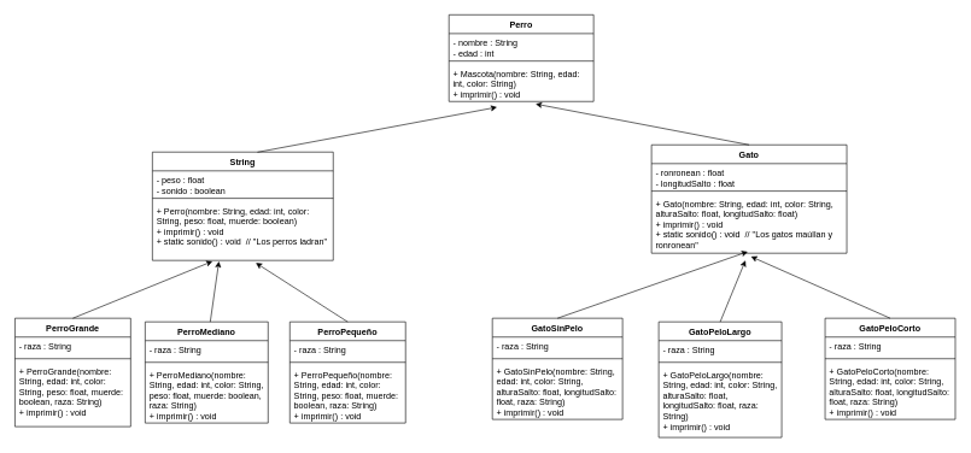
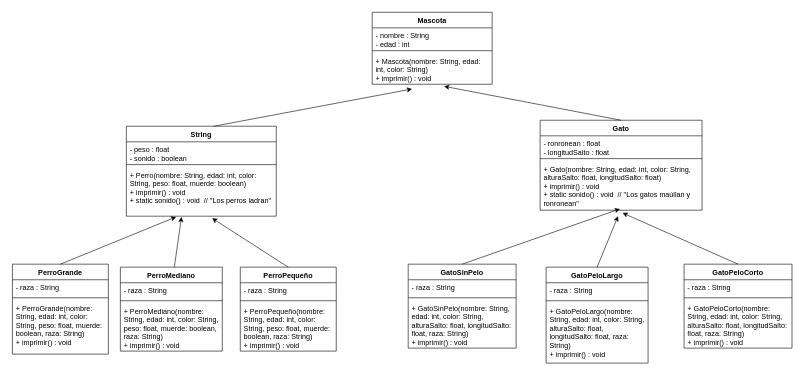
  <mxCell id="0" />
  <mxCell id="1" parent="0" />
- <mxCell id="2" value="Perro" style="swimlane;fontStyle=1;align=center;verticalAlign=top;childLayout=stackLayout;horizontal=1;startSize=26;horizontalStack=0;resizeParent=1;resizeParentMax=0;resizeLast=0;collapsible=1;marginBottom=0;whiteSpace=wrap;html=1;" vertex="1" parent="1"><mxGeometry x="620" y="20" width="200" height="120" as="geometry" /></mxCell>
+ <mxCell id="2" value="Mascota" style="swimlane;fontStyle=1;align=center;verticalAlign=top;childLayout=stackLayout;horizontal=1;startSize=26;horizontalStack=0;resizeParent=1;resizeParentMax=0;resizeLast=0;collapsible=1;marginBottom=0;whiteSpace=wrap;html=1;" vertex="1" parent="1"><mxGeometry x="620" y="20" width="200" height="120" as="geometry" /></mxCell>
  <mxCell id="3" value="&lt;div&gt;- nombre : String&amp;nbsp;&amp;nbsp;&lt;/div&gt;&lt;div&gt;- edad : int&amp;nbsp;&amp;nbsp;&lt;/div&gt;&lt;div&gt;- void : String&amp;nbsp;&amp;nbsp;&lt;/div&gt;&lt;div&gt;&lt;br&gt;&lt;/div&gt;" style="text;strokeColor=none;fillColor=none;align=left;verticalAlign=top;spacingLeft=4;spacingRight=4;overflow=hidden;rotatable=0;points=[[0,0.5],[1,0.5]];portConstraint=eastwest;whiteSpace=wrap;html=1;" vertex="1" parent="2"><mxGeometry y="26" width="200" height="34" as="geometry" /></mxCell>
  <mxCell id="4" value="" style="line;strokeWidth=1;fillColor=none;align=left;verticalAlign=middle;spacingTop=-1;spacingLeft=3;spacingRight=3;rotatable=0;labelPosition=right;points=[];portConstraint=eastwest;strokeColor=inherit;" vertex="1" parent="2"><mxGeometry y="60" width="200" height="8" as="geometry" /></mxCell>
  <mxCell id="5" value="&lt;div&gt;+ Mascota(nombre: String, edad: int, color: String)&amp;nbsp;&amp;nbsp;&lt;/div&gt;&lt;div&gt;+ imprimir() : void&lt;/div&gt;&lt;div&gt;&lt;br&gt;&lt;/div&gt;" style="text;strokeColor=none;fillColor=none;align=left;verticalAlign=top;spacingLeft=4;spacingRight=4;overflow=hidden;rotatable=0;points=[[0,0.5],[1,0.5]];portConstraint=eastwest;whiteSpace=wrap;html=1;" vertex="1" parent="2"><mxGeometry y="68" width="200" height="52" as="geometry" /></mxCell>
  <mxCell id="6" value="String" style="swimlane;fontStyle=1;align=center;verticalAlign=top;childLayout=stackLayout;horizontal=1;startSize=26;horizontalStack=0;resizeParent=1;resizeParentMax=0;resizeLast=0;collapsible=1;marginBottom=0;whiteSpace=wrap;html=1;" vertex="1" parent="1"><mxGeometry x="210" y="210" width="250" height="150" as="geometry" /></mxCell>
  <mxCell id="7" value="&lt;div&gt;- peso : float&amp;nbsp;&amp;nbsp;&lt;/div&gt;&lt;div&gt;- sonido : boolean&amp;nbsp;&amp;nbsp;&lt;/div&gt;&lt;div&gt;&lt;br&gt;&lt;/div&gt;" style="text;strokeColor=none;fillColor=none;align=left;verticalAlign=top;spacingLeft=4;spacingRight=4;overflow=hidden;rotatable=0;points=[[0,0.5],[1,0.5]];portConstraint=eastwest;whiteSpace=wrap;html=1;" vertex="1" parent="6"><mxGeometry y="26" width="250" height="34" as="geometry" /></mxCell>
  <mxCell id="8" value="" style="line;strokeWidth=1;fillColor=none;align=left;verticalAlign=middle;spacingTop=-1;spacingLeft=3;spacingRight=3;rotatable=0;labelPosition=right;points=[];portConstraint=eastwest;strokeColor=inherit;" vertex="1" parent="6"><mxGeometry y="60" width="250" height="8" as="geometry" /></mxCell>
  <mxCell id="9" value="&lt;div&gt;+ Perro(nombre: String, edad: int, color: String, peso: float, muerde: boolean)&amp;nbsp;&amp;nbsp;&lt;/div&gt;&lt;div&gt;+ imprimir() : void&amp;nbsp;&amp;nbsp;&lt;/div&gt;&lt;div&gt;+ static sonido() : void&amp;nbsp; // &quot;Los perros ladran&quot;&lt;/div&gt;&lt;div&gt;&lt;br&gt;&lt;/div&gt;" style="text;strokeColor=none;fillColor=none;align=left;verticalAlign=top;spacingLeft=4;spacingRight=4;overflow=hidden;rotatable=0;points=[[0,0.5],[1,0.5]];portConstraint=eastwest;whiteSpace=wrap;html=1;" vertex="1" parent="6"><mxGeometry y="68" width="250" height="82" as="geometry" /></mxCell>
  <mxCell id="10" value="PerroGrande" style="swimlane;fontStyle=1;align=center;verticalAlign=top;childLayout=stackLayout;horizontal=1;startSize=26;horizontalStack=0;resizeParent=1;resizeParentMax=0;resizeLast=0;collapsible=1;marginBottom=0;whiteSpace=wrap;html=1;" vertex="1" parent="1"><mxGeometry x="20" y="440" width="160" height="150" as="geometry" /></mxCell>
  <mxCell id="11" value="&lt;div&gt;- raza : String&amp;nbsp;&amp;nbsp;&lt;/div&gt;&lt;div&gt;&lt;br&gt;&lt;/div&gt;" style="text;strokeColor=none;fillColor=none;align=left;verticalAlign=top;spacingLeft=4;spacingRight=4;overflow=hidden;rotatable=0;points=[[0,0.5],[1,0.5]];portConstraint=eastwest;whiteSpace=wrap;html=1;" vertex="1" parent="10"><mxGeometry y="26" width="160" height="26" as="geometry" /></mxCell>
  <mxCell id="12" value="" style="line;strokeWidth=1;fillColor=none;align=left;verticalAlign=middle;spacingTop=-1;spacingLeft=3;spacingRight=3;rotatable=0;labelPosition=right;points=[];portConstraint=eastwest;strokeColor=inherit;" vertex="1" parent="10"><mxGeometry y="52" width="160" height="8" as="geometry" /></mxCell>
  <mxCell id="13" value="&lt;div&gt;+ PerroGrande(nombre: String, edad: int, color: String, peso: float, muerde: boolean, raza: String)&amp;nbsp;&amp;nbsp;&lt;/div&gt;&lt;div&gt;+ imprimir() : void&lt;/div&gt;&lt;div&gt;&lt;br&gt;&lt;/div&gt;" style="text;strokeColor=none;fillColor=none;align=left;verticalAlign=top;spacingLeft=4;spacingRight=4;overflow=hidden;rotatable=0;points=[[0,0.5],[1,0.5]];portConstraint=eastwest;whiteSpace=wrap;html=1;" vertex="1" parent="10"><mxGeometry y="60" width="160" height="90" as="geometry" /></mxCell>
  <mxCell id="14" value="PerroMediano" style="swimlane;fontStyle=1;align=center;verticalAlign=top;childLayout=stackLayout;horizontal=1;startSize=26;horizontalStack=0;resizeParent=1;resizeParentMax=0;resizeLast=0;collapsible=1;marginBottom=0;whiteSpace=wrap;html=1;" vertex="1" parent="1"><mxGeometry x="200" y="445" width="170" height="140" as="geometry" /></mxCell>
  <mxCell id="15" value="&lt;div&gt;- raza : String&amp;nbsp;&amp;nbsp;&lt;/div&gt;&lt;div&gt;&lt;br&gt;&lt;/div&gt;" style="text;strokeColor=none;fillColor=none;align=left;verticalAlign=top;spacingLeft=4;spacingRight=4;overflow=hidden;rotatable=0;points=[[0,0.5],[1,0.5]];portConstraint=eastwest;whiteSpace=wrap;html=1;" vertex="1" parent="14"><mxGeometry y="26" width="170" height="26" as="geometry" /></mxCell>
  <mxCell id="16" value="" style="line;strokeWidth=1;fillColor=none;align=left;verticalAlign=middle;spacingTop=-1;spacingLeft=3;spacingRight=3;rotatable=0;labelPosition=right;points=[];portConstraint=eastwest;strokeColor=inherit;" vertex="1" parent="14"><mxGeometry y="52" width="170" height="8" as="geometry" /></mxCell>
  <mxCell id="17" value="&lt;div&gt;+ PerroMediano(nombre: String, edad: int, color: String, peso: float, muerde: boolean, raza: String)&amp;nbsp;&amp;nbsp;&lt;/div&gt;&lt;div&gt;+ imprimir() : void&lt;/div&gt;&lt;div&gt;&lt;br&gt;&lt;/div&gt;" style="text;strokeColor=none;fillColor=none;align=left;verticalAlign=top;spacingLeft=4;spacingRight=4;overflow=hidden;rotatable=0;points=[[0,0.5],[1,0.5]];portConstraint=eastwest;whiteSpace=wrap;html=1;" vertex="1" parent="14"><mxGeometry y="60" width="170" height="80" as="geometry" /></mxCell>
  <mxCell id="18" value="PerroPequeño" style="swimlane;fontStyle=1;align=center;verticalAlign=top;childLayout=stackLayout;horizontal=1;startSize=26;horizontalStack=0;resizeParent=1;resizeParentMax=0;resizeLast=0;collapsible=1;marginBottom=0;whiteSpace=wrap;html=1;" vertex="1" parent="1"><mxGeometry x="400" y="445" width="160" height="140" as="geometry" /></mxCell>
  <mxCell id="19" value="&lt;div&gt;- raza : String&amp;nbsp;&amp;nbsp;&lt;/div&gt;&lt;div&gt;&lt;br&gt;&lt;/div&gt;" style="text;strokeColor=none;fillColor=none;align=left;verticalAlign=top;spacingLeft=4;spacingRight=4;overflow=hidden;rotatable=0;points=[[0,0.5],[1,0.5]];portConstraint=eastwest;whiteSpace=wrap;html=1;" vertex="1" parent="18"><mxGeometry y="26" width="160" height="26" as="geometry" /></mxCell>
  <mxCell id="20" value="" style="line;strokeWidth=1;fillColor=none;align=left;verticalAlign=middle;spacingTop=-1;spacingLeft=3;spacingRight=3;rotatable=0;labelPosition=right;points=[];portConstraint=eastwest;strokeColor=inherit;" vertex="1" parent="18"><mxGeometry y="52" width="160" height="8" as="geometry" /></mxCell>
  <mxCell id="21" value="&lt;div&gt;+ PerroPequeño(nombre: String, edad: int, color: String, peso: float, muerde: boolean, raza: String)&amp;nbsp;&amp;nbsp;&lt;/div&gt;&lt;div&gt;+ imprimir() : void&lt;/div&gt;&lt;div&gt;&lt;br&gt;&lt;/div&gt;" style="text;strokeColor=none;fillColor=none;align=left;verticalAlign=top;spacingLeft=4;spacingRight=4;overflow=hidden;rotatable=0;points=[[0,0.5],[1,0.5]];portConstraint=eastwest;whiteSpace=wrap;html=1;" vertex="1" parent="18"><mxGeometry y="60" width="160" height="80" as="geometry" /></mxCell>
  <mxCell id="22" value="Gato" style="swimlane;fontStyle=1;align=center;verticalAlign=top;childLayout=stackLayout;horizontal=1;startSize=26;horizontalStack=0;resizeParent=1;resizeParentMax=0;resizeLast=0;collapsible=1;marginBottom=0;whiteSpace=wrap;html=1;" vertex="1" parent="1"><mxGeometry x="900" y="200" width="270" height="150" as="geometry" /></mxCell>
  <mxCell id="23" value="&lt;div&gt;- ronronean : float&amp;nbsp;&amp;nbsp;&lt;/div&gt;&lt;div&gt;- longitudSalto : float&amp;nbsp;&amp;nbsp;&lt;/div&gt;&lt;div&gt;&lt;br&gt;&lt;/div&gt;" style="text;strokeColor=none;fillColor=none;align=left;verticalAlign=top;spacingLeft=4;spacingRight=4;overflow=hidden;rotatable=0;points=[[0,0.5],[1,0.5]];portConstraint=eastwest;whiteSpace=wrap;html=1;" vertex="1" parent="22"><mxGeometry y="26" width="270" height="34" as="geometry" /></mxCell>
  <mxCell id="24" value="" style="line;strokeWidth=1;fillColor=none;align=left;verticalAlign=middle;spacingTop=-1;spacingLeft=3;spacingRight=3;rotatable=0;labelPosition=right;points=[];portConstraint=eastwest;strokeColor=inherit;" vertex="1" parent="22"><mxGeometry y="60" width="270" height="8" as="geometry" /></mxCell>
  <mxCell id="25" value="&lt;div&gt;+ Gato(nombre: String, edad: int, color: String, alturaSalto: float, longitudSalto: float)&amp;nbsp;&amp;nbsp;&lt;/div&gt;&lt;div&gt;+ imprimir() : void&amp;nbsp;&amp;nbsp;&lt;/div&gt;&lt;div&gt;+ static sonido() : void&amp;nbsp; // &quot;Los gatos maúllan y ronronean&quot;&lt;/div&gt;&lt;div&gt;&lt;br&gt;&lt;/div&gt;" style="text;strokeColor=none;fillColor=none;align=left;verticalAlign=top;spacingLeft=4;spacingRight=4;overflow=hidden;rotatable=0;points=[[0,0.5],[1,0.5]];portConstraint=eastwest;whiteSpace=wrap;html=1;" vertex="1" parent="22"><mxGeometry y="68" width="270" height="82" as="geometry" /></mxCell>
  <mxCell id="26" value="GatoSinPelo" style="swimlane;fontStyle=1;align=center;verticalAlign=top;childLayout=stackLayout;horizontal=1;startSize=26;horizontalStack=0;resizeParent=1;resizeParentMax=0;resizeLast=0;collapsible=1;marginBottom=0;whiteSpace=wrap;html=1;" vertex="1" parent="1"><mxGeometry x="680" y="440" width="180" height="140" as="geometry" /></mxCell>
  <mxCell id="27" value="&lt;div&gt;- raza : String&amp;nbsp;&amp;nbsp;&lt;/div&gt;&lt;div&gt;&lt;br&gt;&lt;/div&gt;" style="text;strokeColor=none;fillColor=none;align=left;verticalAlign=top;spacingLeft=4;spacingRight=4;overflow=hidden;rotatable=0;points=[[0,0.5],[1,0.5]];portConstraint=eastwest;whiteSpace=wrap;html=1;" vertex="1" parent="26"><mxGeometry y="26" width="180" height="26" as="geometry" /></mxCell>
  <mxCell id="28" value="" style="line;strokeWidth=1;fillColor=none;align=left;verticalAlign=middle;spacingTop=-1;spacingLeft=3;spacingRight=3;rotatable=0;labelPosition=right;points=[];portConstraint=eastwest;strokeColor=inherit;" vertex="1" parent="26"><mxGeometry y="52" width="180" height="8" as="geometry" /></mxCell>
  <mxCell id="29" value="&lt;div&gt;+ GatoSinPelo(nombre: String, edad: int, color: String, alturaSalto: float, longitudSalto: float, raza: String)&amp;nbsp;&amp;nbsp;&lt;/div&gt;&lt;div&gt;+ imprimir() : void&lt;/div&gt;&lt;div&gt;&lt;br&gt;&lt;/div&gt;" style="text;strokeColor=none;fillColor=none;align=left;verticalAlign=top;spacingLeft=4;spacingRight=4;overflow=hidden;rotatable=0;points=[[0,0.5],[1,0.5]];portConstraint=eastwest;whiteSpace=wrap;html=1;" vertex="1" parent="26"><mxGeometry y="60" width="180" height="80" as="geometry" /></mxCell>
  <mxCell id="30" value="GatoPeloLargo" style="swimlane;fontStyle=1;align=center;verticalAlign=top;childLayout=stackLayout;horizontal=1;startSize=26;horizontalStack=0;resizeParent=1;resizeParentMax=0;resizeLast=0;collapsible=1;marginBottom=0;whiteSpace=wrap;html=1;" vertex="1" parent="1"><mxGeometry x="910" y="445" width="170" height="160" as="geometry" /></mxCell>
  <mxCell id="31" value="&lt;div&gt;- raza : String&amp;nbsp;&amp;nbsp;&lt;/div&gt;&lt;div&gt;&lt;br&gt;&lt;/div&gt;" style="text;strokeColor=none;fillColor=none;align=left;verticalAlign=top;spacingLeft=4;spacingRight=4;overflow=hidden;rotatable=0;points=[[0,0.5],[1,0.5]];portConstraint=eastwest;whiteSpace=wrap;html=1;" vertex="1" parent="30"><mxGeometry y="26" width="170" height="26" as="geometry" /></mxCell>
  <mxCell id="32" value="" style="line;strokeWidth=1;fillColor=none;align=left;verticalAlign=middle;spacingTop=-1;spacingLeft=3;spacingRight=3;rotatable=0;labelPosition=right;points=[];portConstraint=eastwest;strokeColor=inherit;" vertex="1" parent="30"><mxGeometry y="52" width="170" height="8" as="geometry" /></mxCell>
  <mxCell id="33" value="&lt;div&gt;+ GatoPeloLargo(nombre: String, edad: int, color: String, alturaSalto: float, longitudSalto: float, raza: String)&amp;nbsp;&amp;nbsp;&lt;/div&gt;&lt;div&gt;+ imprimir() : void&lt;/div&gt;&lt;div&gt;&lt;br&gt;&lt;/div&gt;" style="text;strokeColor=none;fillColor=none;align=left;verticalAlign=top;spacingLeft=4;spacingRight=4;overflow=hidden;rotatable=0;points=[[0,0.5],[1,0.5]];portConstraint=eastwest;whiteSpace=wrap;html=1;" vertex="1" parent="30"><mxGeometry y="60" width="170" height="100" as="geometry" /></mxCell>
  <mxCell id="34" value="GatoPeloCorto" style="swimlane;fontStyle=1;align=center;verticalAlign=top;childLayout=stackLayout;horizontal=1;startSize=26;horizontalStack=0;resizeParent=1;resizeParentMax=0;resizeLast=0;collapsible=1;marginBottom=0;whiteSpace=wrap;html=1;" vertex="1" parent="1"><mxGeometry x="1140" y="440" width="180" height="140" as="geometry" /></mxCell>
  <mxCell id="35" value="&lt;div&gt;- raza : String&amp;nbsp;&amp;nbsp;&lt;/div&gt;&lt;div&gt;&lt;br&gt;&lt;/div&gt;" style="text;strokeColor=none;fillColor=none;align=left;verticalAlign=top;spacingLeft=4;spacingRight=4;overflow=hidden;rotatable=0;points=[[0,0.5],[1,0.5]];portConstraint=eastwest;whiteSpace=wrap;html=1;" vertex="1" parent="34"><mxGeometry y="26" width="180" height="26" as="geometry" /></mxCell>
  <mxCell id="36" value="" style="line;strokeWidth=1;fillColor=none;align=left;verticalAlign=middle;spacingTop=-1;spacingLeft=3;spacingRight=3;rotatable=0;labelPosition=right;points=[];portConstraint=eastwest;strokeColor=inherit;" vertex="1" parent="34"><mxGeometry y="52" width="180" height="8" as="geometry" /></mxCell>
  <mxCell id="37" value="&lt;div&gt;+ GatoPeloCorto(nombre: String, edad: int, color: String, alturaSalto: float, longitudSalto: float, raza: String)&amp;nbsp;&amp;nbsp;&lt;/div&gt;&lt;div&gt;+ imprimir() : void&lt;/div&gt;&lt;div&gt;&lt;br&gt;&lt;/div&gt;" style="text;strokeColor=none;fillColor=none;align=left;verticalAlign=top;spacingLeft=4;spacingRight=4;overflow=hidden;rotatable=0;points=[[0,0.5],[1,0.5]];portConstraint=eastwest;whiteSpace=wrap;html=1;" vertex="1" parent="34"><mxGeometry y="60" width="180" height="80" as="geometry" /></mxCell>
  <mxCell id="38" value="" style="endArrow=classic;html=1;rounded=0;exitX=0.581;exitY=0.001;exitDx=0;exitDy=0;exitPerimeter=0;entryX=0.332;entryY=1.152;entryDx=0;entryDy=0;entryPerimeter=0;" edge="1" parent="1" source="6" target="5"><mxGeometry width="50" height="50" relative="1" as="geometry"><mxPoint x="340" y="210" as="sourcePoint" /><mxPoint x="390" y="160" as="targetPoint" /></mxGeometry></mxCell>
  <mxCell id="39" value="" style="endArrow=classic;html=1;rounded=0;exitX=0.5;exitY=0;exitDx=0;exitDy=0;entryX=0.599;entryY=1.066;entryDx=0;entryDy=0;entryPerimeter=0;" edge="1" parent="1" source="22" target="5"><mxGeometry width="50" height="50" relative="1" as="geometry"><mxPoint x="1040" y="210" as="sourcePoint" /><mxPoint x="1371" y="148" as="targetPoint" /></mxGeometry></mxCell>
  <mxCell id="40" value="" style="endArrow=classic;html=1;rounded=0;entryX=0.332;entryY=1.015;entryDx=0;entryDy=0;entryPerimeter=0;" edge="1" parent="1" target="9"><mxGeometry width="50" height="50" relative="1" as="geometry"><mxPoint x="100" y="440" as="sourcePoint" /><mxPoint x="150" y="390" as="targetPoint" /></mxGeometry></mxCell>
  <mxCell id="41" value="" style="endArrow=classic;html=1;rounded=0;entryX=0.368;entryY=1.015;entryDx=0;entryDy=0;entryPerimeter=0;" edge="1" parent="1" target="9"><mxGeometry width="50" height="50" relative="1" as="geometry"><mxPoint x="290" y="445" as="sourcePoint" /><mxPoint x="340" y="395" as="targetPoint" /></mxGeometry></mxCell>
  <mxCell id="42" value="" style="endArrow=classic;html=1;rounded=0;entryX=0.572;entryY=1.042;entryDx=0;entryDy=0;entryPerimeter=0;exitX=0.5;exitY=0;exitDx=0;exitDy=0;" edge="1" parent="1" source="18" target="9"><mxGeometry width="50" height="50" relative="1" as="geometry"><mxPoint x="730" y="450" as="sourcePoint" /><mxPoint x="780" y="400" as="targetPoint" /></mxGeometry></mxCell>
  <mxCell id="43" value="" style="endArrow=classic;html=1;rounded=0;entryX=0.493;entryY=0.974;entryDx=0;entryDy=0;entryPerimeter=0;exitX=0.5;exitY=0;exitDx=0;exitDy=0;" edge="1" parent="1" source="26" target="25"><mxGeometry width="50" height="50" relative="1" as="geometry"><mxPoint x="730" y="450" as="sourcePoint" /><mxPoint x="780" y="400" as="targetPoint" /></mxGeometry></mxCell>
  <mxCell id="44" value="" style="endArrow=classic;html=1;rounded=0;exitX=0.5;exitY=0;exitDx=0;exitDy=0;entryX=0.481;entryY=1.122;entryDx=0;entryDy=0;entryPerimeter=0;" edge="1" parent="1" source="30" target="25"><mxGeometry width="50" height="50" relative="1" as="geometry"><mxPoint x="730" y="450" as="sourcePoint" /><mxPoint x="1010" y="410" as="targetPoint" /></mxGeometry></mxCell>
  <mxCell id="45" value="" style="endArrow=classic;html=1;rounded=0;exitX=0.5;exitY=0;exitDx=0;exitDy=0;entryX=0.509;entryY=1.056;entryDx=0;entryDy=0;entryPerimeter=0;" edge="1" parent="1" source="34" target="25"><mxGeometry width="50" height="50" relative="1" as="geometry"><mxPoint x="730" y="450" as="sourcePoint" /><mxPoint x="1050" y="400" as="targetPoint" /></mxGeometry></mxCell>
